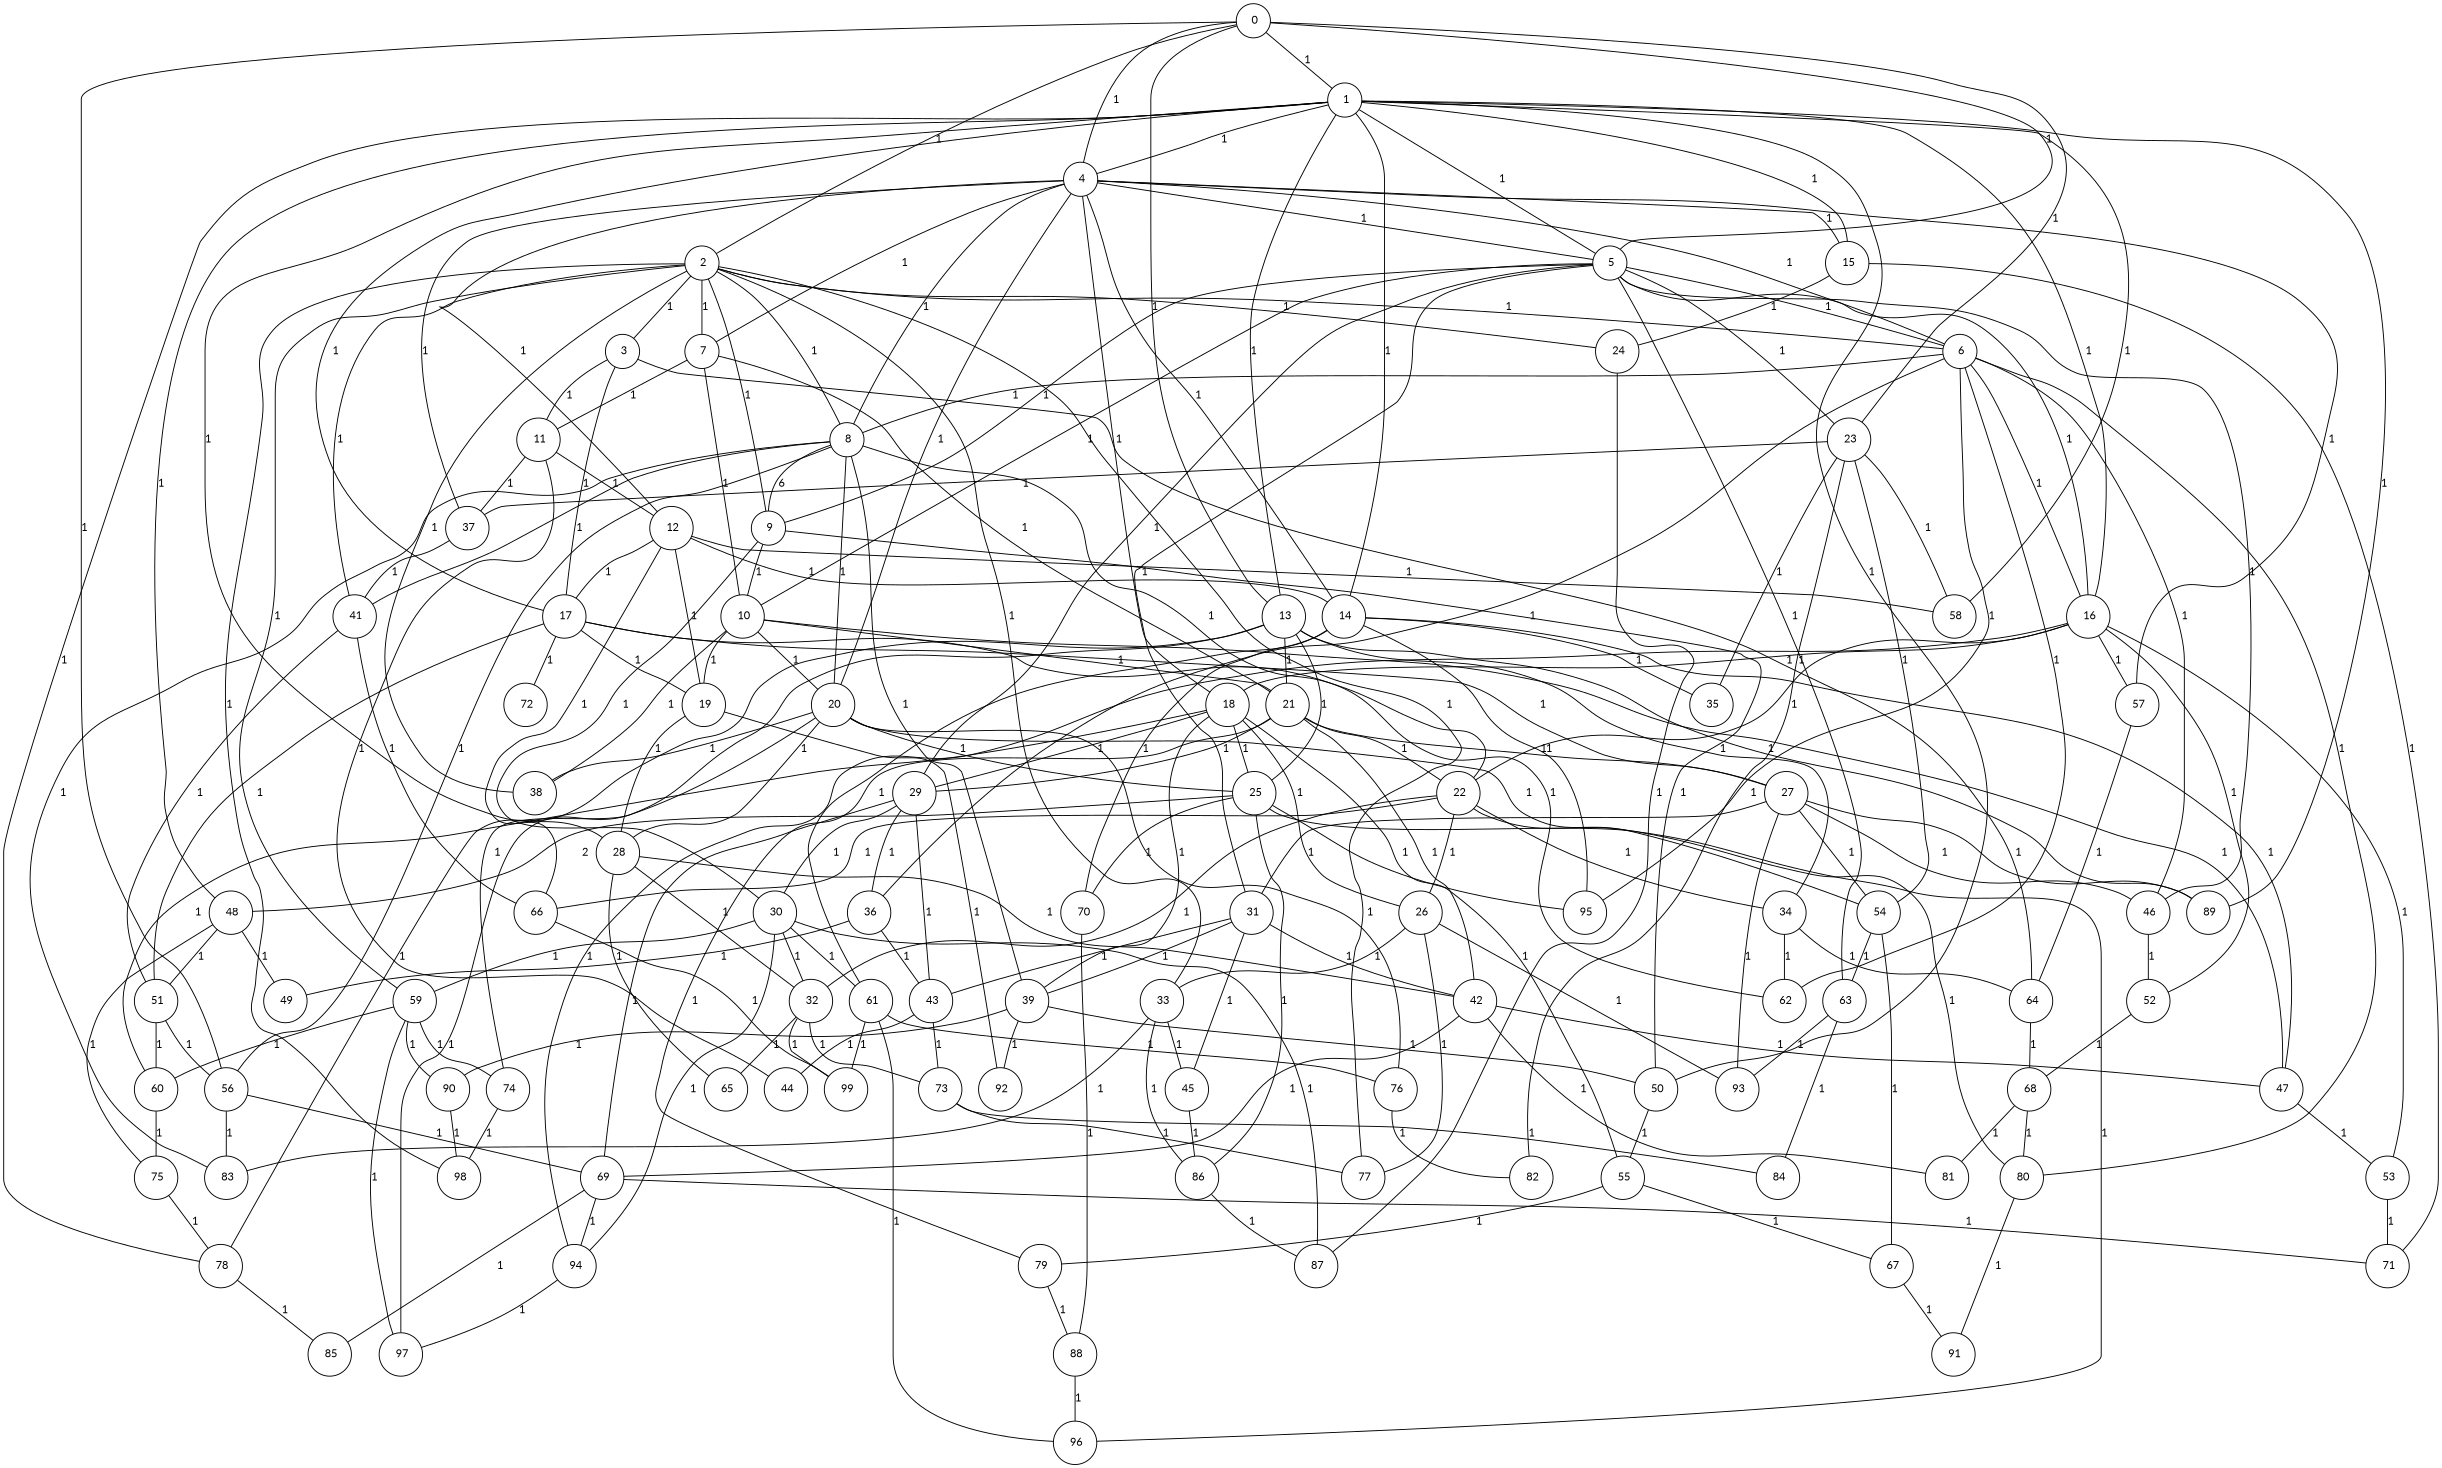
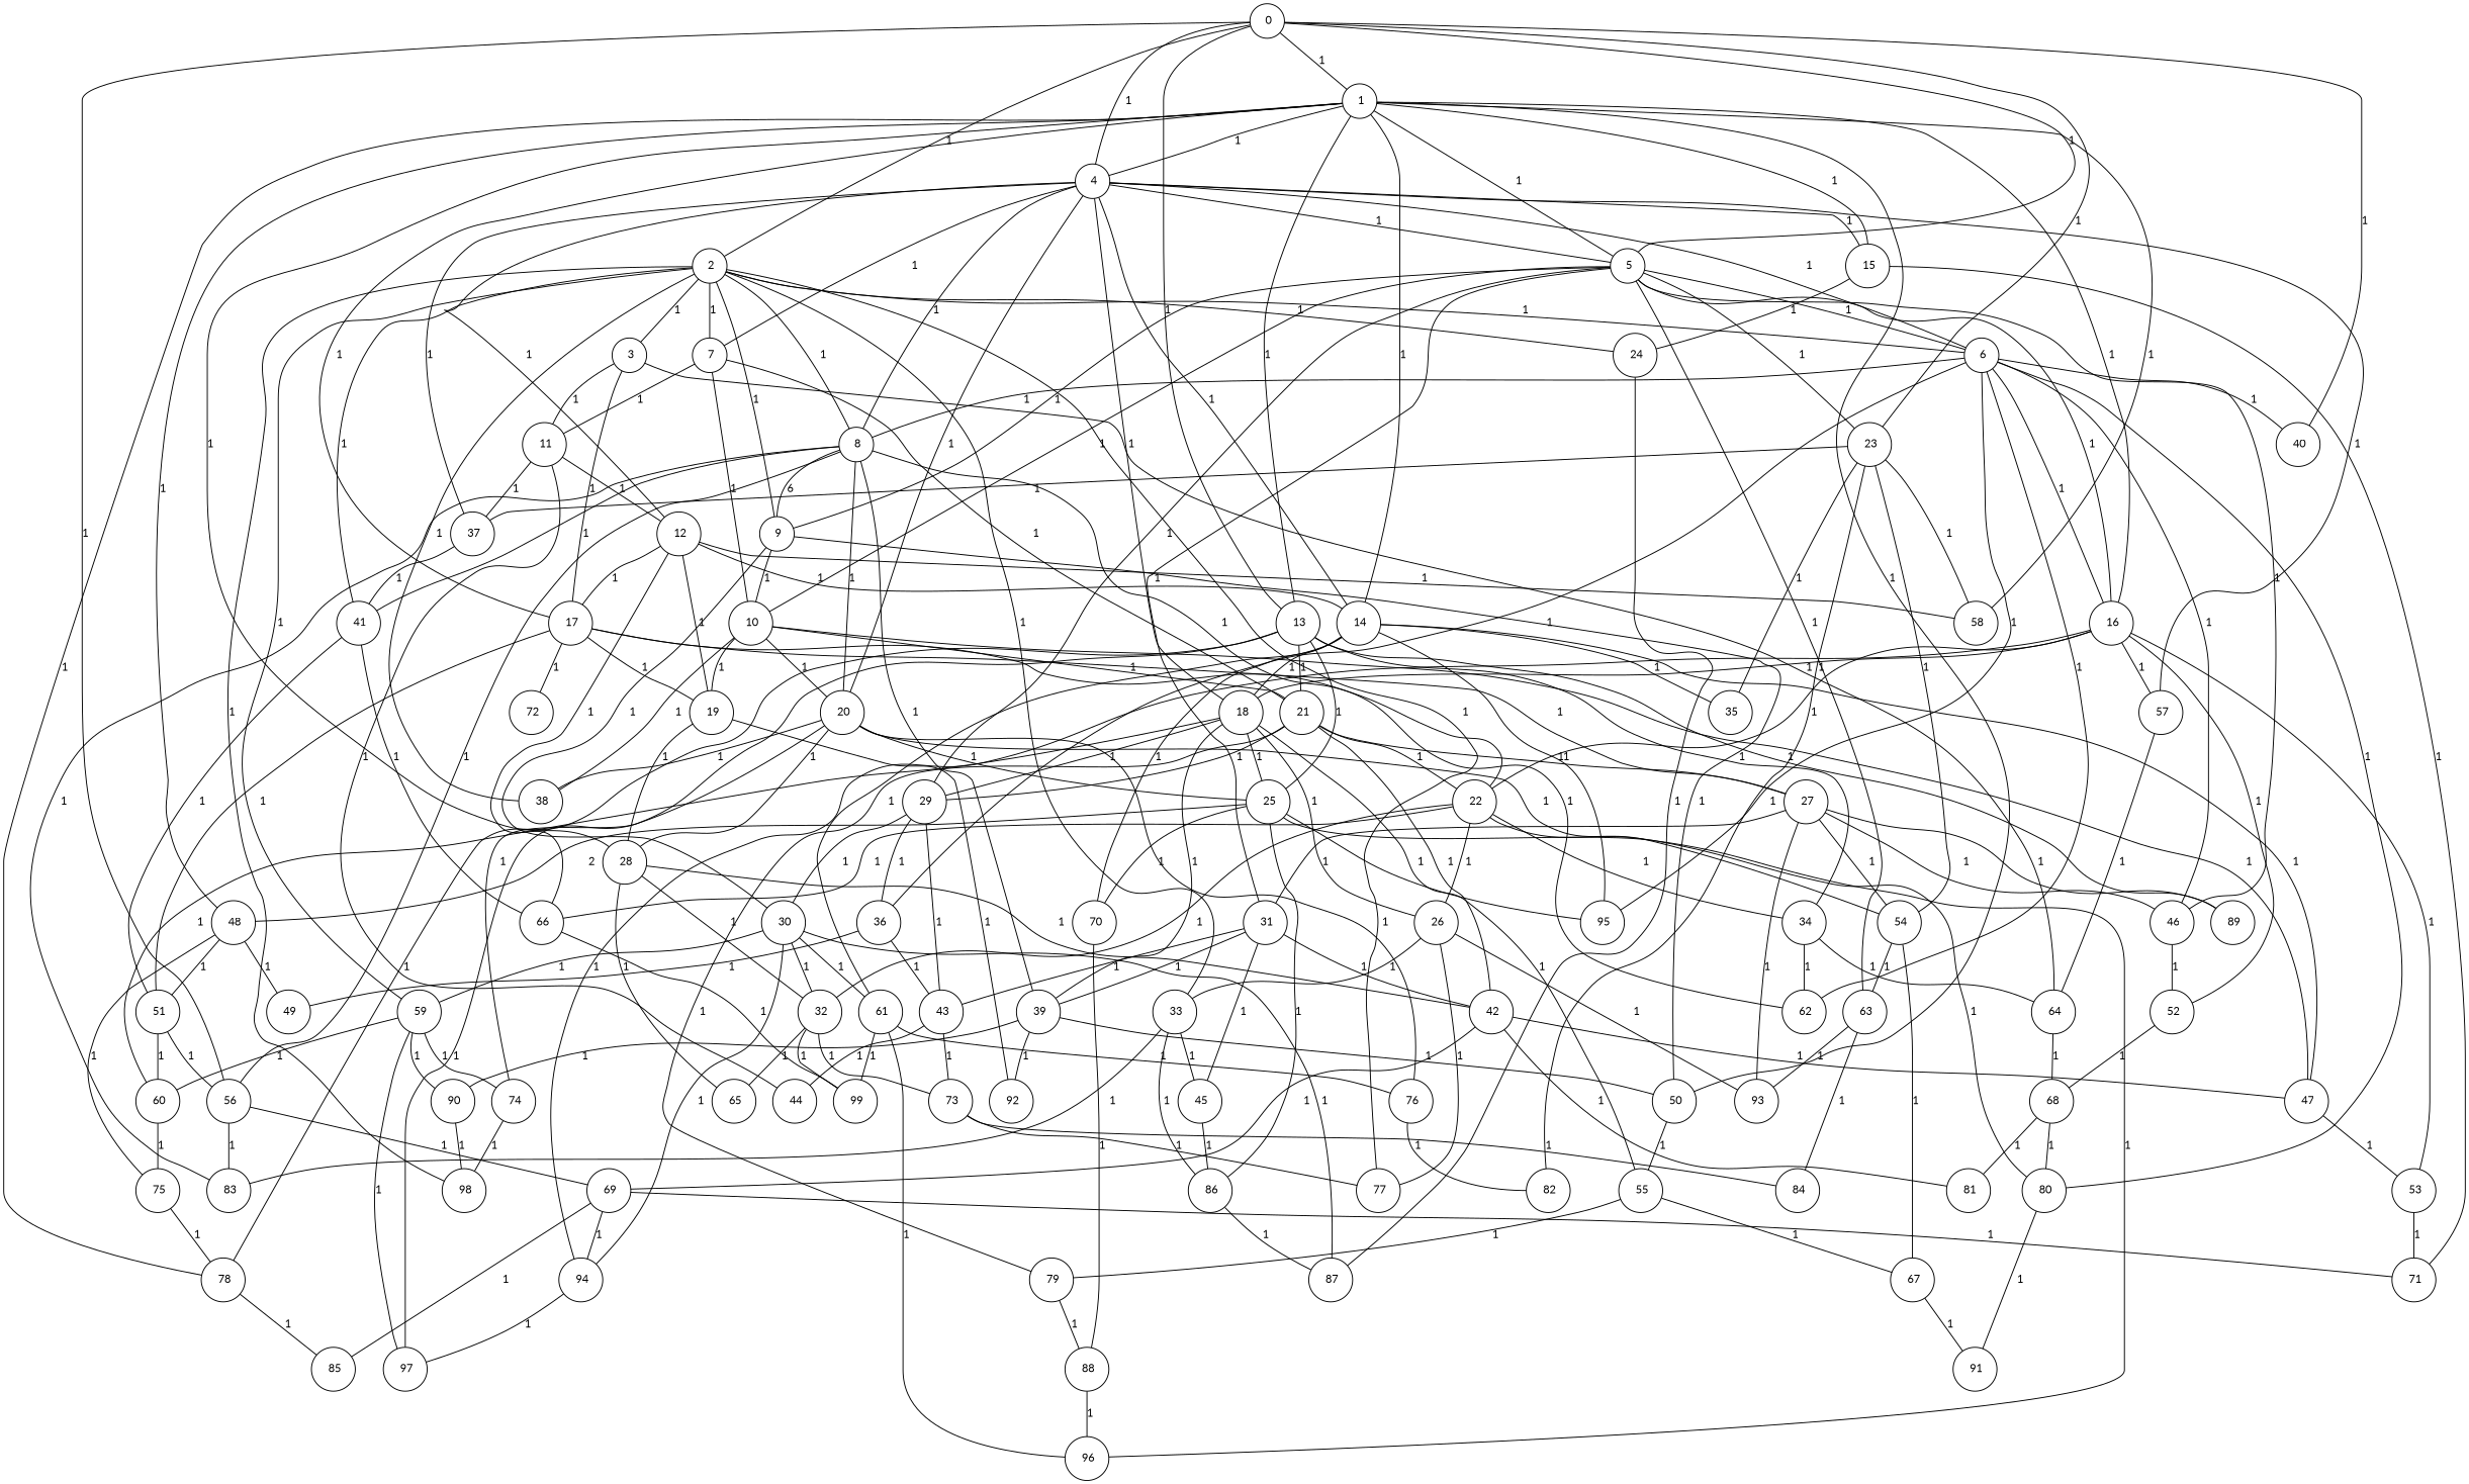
  graph {
    fixedsize="true;"
    fontname=Lato
    node [color=black fontname=Lato fontsize=12 hight=.12 shape=circle]
    edge [fontname=Lato fontsize=12]
    n1 [label=" 0" width=.12]
    n2 [label=" 1" width=.12]
    n3 [label=" 2" width=.12]
    n4 [label=" 4" width=.12]
    n5 [label=" 5" width=.12]
    n6 [label=" 13" width=.12]
    n7 [label=" 23" width=.12]
+   n8 [label=" 40" width=.12]
    n9 [label=" 56" width=.12]
    n10 [label=" 14" width=.12]
    n11 [label=" 15" width=.12]
    n12 [label=" 16" width=.12]
    n13 [label=" 17" width=.12]
    n14 [label=" 28" width=.12]
    n15 [label=" 48" width=.12]
    n16 [label=" 50" width=.12]
    n17 [label=" 58" width=.12]
    n18 [label=" 78" width=.12]
    n19 [label=" 89" width=.12]
    n20 [label=" 3" width=.12]
    n21 [label=" 6" width=.12]
    n22 [label=" 7" width=.12]
    n23 [label=" 8" width=.12]
    n24 [label=" 9" width=.12]
    n25 [label=" 24" width=.12]
    n26 [label=" 33" width=.12]
    n27 [label=" 38" width=.12]
    n28 [label=" 41" width=.12]
    n29 [label=" 59" width=.12]
    n30 [label=" 77" width=.12]
    n31 [label=" 98" width=.12]
    n32 [label=" 12" width=.12]
    n33 [label=" 18" width=.12]
    n34 [label=" 20" width=.12]
    n35 [label=" 37" width=.12]
    n36 [label=" 57" width=.12]
    n37 [label=" 10" width=.12]
    n38 [label=" 29" width=.12]
    n39 [label=" 31" width=.12]
    n40 [label=" 46" width=.12]
    n41 [label=" 63" width=.12]
    n42 [label=" 21" width=.12]
    n43 [label=" 25" width=.12]
    n44 [label=" 34" width=.12]
    n45 [label=" 74" width=.12]
    n46 [label=" 35" width=.12]
    n47 [label=" 54" width=.12]
    n48 [label=" 82" width=.12]
    n49 [label=" 83" width=.12]
    n50 [label=" 69" width=.12]
    n51 [label=" 95" width=.12]
    n52 [label=" 47" width=.12]
    n53 [label=" 61" width=.12]
    n54 [label=" 70" width=.12]
    n55 [label=" 71" width=.12]
    n56 [label=" 22" width=.12]
    n57 [label=" 52" width=.12]
    n58 [label=" 53" width=.12]
    n59 [label=" 94" width=.12]
    n60 [label=" 62" width=.12]
    n61 [label=" 19" width=.12]
    n62 [label=" 27" width=.12]
    n63 [label=" 51" width=.12]
    n64 [label=" 72" width=.12]
    n65 [label=" 42" width=.12]
    n66 [label=" 32" width=.12]
    n67 [label=" 65" width=.12]
    n68 [label=" 49" width=.12]
    n69 [label=" 75" width=.12]
    n70 [label=" 55" width=.12]
    n71 [label=" 85" width=.12]
    n72 [label=" 11" width=.12]
    n73 [label=" 64" width=.12]
    n74 [label=" 36" width=.12]
    n75 [label=" 80" width=.12]
    n76 [label=" 39" width=.12]
    n77 [label=" 30" width=.12]
    n78 [label=" 87" width=.12]
    n79 [label=" 86" width=.12]
    n80 [label=" 45" width=.12]
    n81 [label=" 66" width=.12]
    n82 [label=" 60" width=.12]
    n83 [label=" 97" width=.12]
    n84 [label=" 90" width=.12]
    n85 [label=" 44" width=.12]
    n86 [label=" 68" width=.12]
    n87 [label=" 26" width=.12]
    n88 [label=" 76" width=.12]
    n89 [label=" 43" width=.12]
    n90 [label=" 93" width=.12]
    n91 [label=" 84" width=.12]
    n92 [label=" 91" width=.12]
    n93 [label=" 79" width=.12]
    n94 [label=" 92" width=.12]
    n95 [label=" 99" width=.12]
    n96 [label=" 96" width=.12]
    n97 [label=" 88" width=.12]
    n98 [label=" 67" width=.12]
    n99 [label=" 81" width=.12]
    n100 [label=" 73" width=.12]
    n1 -- n2 [label=1]
    n1 -- n3 [label=1]
    n1 -- n4 [label=1]
    n1 -- n5 [label=1]
    n1 -- n6 [label=1]
    n1 -- n7 [label=1]
+   n1 -- n8 [label=1]
    n1 -- n9 [label=1]
    n2 -- n4 [label=1]
    n2 -- n5 [label=1]
    n2 -- n6 [label=1]
    n2 -- n10 [label=1]
    n2 -- n11 [label=1]
    n2 -- n12 [label=1]
    n2 -- n13 [label=1]
    n2 -- n14 [label=1]
    n2 -- n15 [label=1]
    n2 -- n16 [label=1]
    n2 -- n17 [label=1]
    n2 -- n18 [label=1]
-   n2 -- n19 [label=1]
    n3 -- n20 [label=1]
    n3 -- n21 [label=1]
    n3 -- n22 [label=1]
    n3 -- n23 [label=1]
    n3 -- n24 [label=1]
    n3 -- n25 [label=1]
    n3 -- n26 [label=1]
    n3 -- n27 [label=1]
    n3 -- n28 [label=1]
    n3 -- n29 [label=1]
    n3 -- n30 [label=1]
    n3 -- n31 [label=1]
    n4 -- n5 [label=1]
    n4 -- n10 [label=1]
    n4 -- n11 [label=1]
    n4 -- n21 [label=1]
    n4 -- n22 [label=1]
    n4 -- n23 [label=1]
    n4 -- n32 [label=1]
    n4 -- n33 [label=1]
    n4 -- n34 [label=1]
    n4 -- n35 [label=1]
    n4 -- n36 [label=1]
    n5 -- n7 [label=1]
    n5 -- n12 [label=1]
    n5 -- n21 [label=1]
    n5 -- n24 [label=1]
    n5 -- n37 [label=1]
    n5 -- n38 [label=1]
    n5 -- n39 [label=1]
    n5 -- n40 [label=1]
    n5 -- n41 [label=1]
    n6 -- n18 [label=1]
    n6 -- n19 [label=1]
    n6 -- n42 [label=1]
    n6 -- n43 [label=1]
    n6 -- n44 [label=1]
    n6 -- n45 [label=1]
    n7 -- n17 [label=1]
    n7 -- n35 [label=1]
    n7 -- n46 [label=1]
    n7 -- n47 [label=1]
    n7 -- n48 [label=1]
    n9 -- n49 [label=1]
    n9 -- n50 [label=1]
+   n10 -- n33 [label=1]
    n10 -- n46 [label=1]
    n10 -- n51 [label=1]
    n10 -- n52 [label=1]
    n10 -- n53 [label=1]
    n10 -- n54 [label=1]
    n11 -- n25 [label=1]
    n11 -- n55 [label=1]
    n12 -- n33 [label=1]
    n12 -- n36 [label=1]
    n12 -- n56 [label=1]
    n12 -- n57 [label=1]
    n12 -- n58 [label=1]
    n12 -- n59 [label=1]
    n13 -- n60 [label=1]
    n13 -- n61 [label=1]
    n13 -- n62 [label=1]
    n13 -- n63 [label=1]
    n13 -- n64 [label=1]
    n14 -- n65 [label=1]
    n14 -- n66 [label=1]
    n14 -- n67 [label=1]
    n15 -- n63 [label=1]
    n15 -- n68 [label=1]
    n15 -- n69 [label=1]
    n16 -- n70 [label=1]
    n18 -- n71 [label=1]
    n20 -- n13 [label=1]
    n20 -- n72 [label=1]
    n20 -- n73 [label=1]
+   n21 -- n8 [label=1]
    n21 -- n12 [label=1]
    n21 -- n23 [label=1]
    n21 -- n40 [label=1]
    n21 -- n51 [label=1]
    n21 -- n60 [label=1]
    n21 -- n74 [label=1]
    n21 -- n75 [label=1]
    n22 -- n37 [label=1]
    n22 -- n42 [label=1]
    n22 -- n72 [label=1]
    n23 -- n9 [label=1]
    n23 -- n24 [label=6]
    n23 -- n28 [label=1]
    n23 -- n34 [label=1]
    n23 -- n49 [label=1]
    n23 -- n56 [label=1]
    n23 -- n76 [label=1]
    n24 -- n16 [label=1]
    n24 -- n37 [label=1]
    n24 -- n77 [label=1]
    n25 -- n78 [label=1]
    n26 -- n49 [label=1]
    n26 -- n79 [label=1]
    n26 -- n80 [label=1]
    n28 -- n63 [label=1]
    n28 -- n81 [label=1]
    n29 -- n45 [label=1]
    n29 -- n82 [label=1]
    n29 -- n83 [label=1]
    n29 -- n84 [label=1]
    n32 -- n10 [label=1]
    n32 -- n13 [label=1]
    n32 -- n17 [label=1]
    n32 -- n61 [label=1]
    n32 -- n81 [label=1]
    n33 -- n38 [label=1]
    n33 -- n43 [label=1]
    n33 -- n70 [label=1]
    n33 -- n76 [label=1]
    n33 -- n82 [label=1]
    n33 -- n87 [label=1]
    n34 -- n14 [label=1]
    n34 -- n27 [label=1]
    n34 -- n43 [label=1]
    n34 -- n47 [label=1]
    n34 -- n83 [label=1]
    n34 -- n88 [label=1]
    n35 -- n28 [label=1]
    n36 -- n73 [label=1]
    n37 -- n27 [label=1]
    n37 -- n34 [label=1]
    n37 -- n42 [label=1]
    n37 -- n52 [label=1]
    n37 -- n61 [label=1]
-   n38 -- n50 [label=1]
    n38 -- n74 [label=1]
    n38 -- n77 [label=1]
    n38 -- n89 [label=1]
    n39 -- n65 [label=1]
    n39 -- n76 [label=1]
    n39 -- n80 [label=1]
    n39 -- n89 [label=1]
    n40 -- n57 [label=1]
    n41 -- n90 [label=1]
    n41 -- n91 [label=1]
    n42 -- n38 [label=1]
    n42 -- n56 [label=1]
    n42 -- n62 [label=1]
    n42 -- n65 [label=1]
    n42 -- n93 [label=1]
    n43 -- n15 [label=2]
    n43 -- n51 [label=1]
    n43 -- n54 [label=1]
    n43 -- n79 [label=1]
    n43 -- n96 [label=1]
    n44 -- n60 [label=1]
    n44 -- n73 [label=1]
    n45 -- n31 [label=1]
    n47 -- n41 [label=1]
    n47 -- n98 [label=1]
    n50 -- n55 [label=1]
    n50 -- n59 [label=1]
    n50 -- n71 [label=1]
    n52 -- n58 [label=1]
    n53 -- n88 [label=1]
    n53 -- n95 [label=1]
    n53 -- n96 [label=1]
    n54 -- n97 [label=1]
    n56 -- n44 [label=1]
    n56 -- n66 [label=1]
    n56 -- n75 [label=1]
    n56 -- n81 [label=1]
    n56 -- n87 [label=1]
    n57 -- n86 [label=1]
    n58 -- n55 [label=1]
    n59 -- n83 [label=1]
    n61 -- n14 [label=1]
    n61 -- n94 [label=1]
    n62 -- n19 [label=1]
    n62 -- n39 [label=1]
    n62 -- n40 [label=1]
    n62 -- n47 [label=1]
    n62 -- n90 [label=1]
    n63 -- n9 [label=1]
    n63 -- n82 [label=1]
    n65 -- n50 [label=1]
    n65 -- n52 [label=1]
    n65 -- n99 [label=1]
    n66 -- n67 [label=1]
    n66 -- n95 [label=1]
    n66 -- n100 [label=1]
    n69 -- n18 [label=1]
    n70 -- n93 [label=1]
    n70 -- n98 [label=1]
    n72 -- n32 [label=1]
    n72 -- n35 [label=1]
    n72 -- n85 [label=1]
    n73 -- n86 [label=1]
    n74 -- n68 [label=1]
    n74 -- n89 [label=1]
    n75 -- n92 [label=1]
    n76 -- n16 [label=1]
    n76 -- n84 [label=1]
    n76 -- n94 [label=1]
    n77 -- n29 [label=1]
    n77 -- n53 [label=1]
    n77 -- n59 [label=1]
    n77 -- n66 [label=1]
    n77 -- n78 [label=1]
    n79 -- n78 [label=1]
    n80 -- n79 [label=1]
    n81 -- n95 [label=1]
    n82 -- n69 [label=1]
    n84 -- n31 [label=1]
    n86 -- n75 [label=1]
    n86 -- n99 [label=1]
    n87 -- n26 [label=1]
    n87 -- n30 [label=1]
    n87 -- n90 [label=1]
    n88 -- n48 [label=1]
    n89 -- n85 [label=1]
    n89 -- n100 [label=1]
    n93 -- n97 [label=1]
    n97 -- n96 [label=1]
    n98 -- n92 [label=1]
    n100 -- n30 [label=1]
    n100 -- n91 [label=1]
  }
